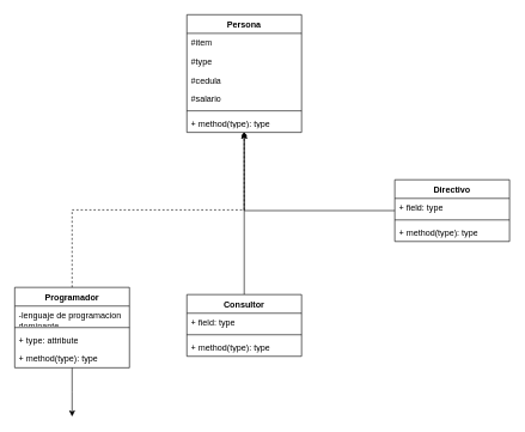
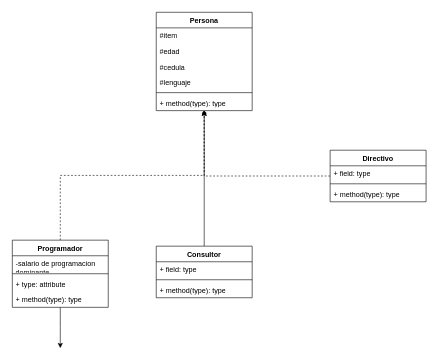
  <mxCell id="0" />
  <mxCell id="1" parent="0" />
  <mxCell id="2" value="Persona" style="swimlane;fontStyle=1;align=center;verticalAlign=top;childLayout=stackLayout;horizontal=1;startSize=26;horizontalStack=0;resizeParent=1;resizeParentMax=0;resizeLast=0;collapsible=1;marginBottom=0;whiteSpace=wrap;html=1;" vertex="1" parent="1"><mxGeometry x="260" y="20" width="160" height="164" as="geometry" /></mxCell>
  <mxCell id="3" value="#item&lt;br&gt;" style="text;strokeColor=none;fillColor=none;align=left;verticalAlign=top;spacingLeft=4;spacingRight=4;overflow=hidden;rotatable=0;points=[[0,0.5],[1,0.5]];portConstraint=eastwest;whiteSpace=wrap;html=1;" vertex="1" parent="2"><mxGeometry y="26" width="160" height="26" as="geometry" /></mxCell>
- <mxCell id="4" value="#type" style="text;strokeColor=none;fillColor=none;align=left;verticalAlign=top;spacingLeft=4;spacingRight=4;overflow=hidden;rotatable=0;points=[[0,0.5],[1,0.5]];portConstraint=eastwest;whiteSpace=wrap;html=1;" vertex="1" parent="2"><mxGeometry y="52" width="160" height="26" as="geometry" /></mxCell>
+ <mxCell id="4" value="#edad" style="text;strokeColor=none;fillColor=none;align=left;verticalAlign=top;spacingLeft=4;spacingRight=4;overflow=hidden;rotatable=0;points=[[0,0.5],[1,0.5]];portConstraint=eastwest;whiteSpace=wrap;html=1;" vertex="1" parent="2"><mxGeometry y="52" width="160" height="26" as="geometry" /></mxCell>
  <mxCell id="5" value="#cedula" style="text;strokeColor=none;fillColor=none;align=left;verticalAlign=top;spacingLeft=4;spacingRight=4;overflow=hidden;rotatable=0;points=[[0,0.5],[1,0.5]];portConstraint=eastwest;whiteSpace=wrap;html=1;" vertex="1" parent="2"><mxGeometry y="78" width="160" height="26" as="geometry" /></mxCell>
- <mxCell id="6" value="#salario" style="text;strokeColor=none;fillColor=none;align=left;verticalAlign=top;spacingLeft=4;spacingRight=4;overflow=hidden;rotatable=0;points=[[0,0.5],[1,0.5]];portConstraint=eastwest;whiteSpace=wrap;html=1;" vertex="1" parent="2"><mxGeometry y="104" width="160" height="26" as="geometry" /></mxCell>
+ <mxCell id="6" value="#lenguaje" style="text;strokeColor=none;fillColor=none;align=left;verticalAlign=top;spacingLeft=4;spacingRight=4;overflow=hidden;rotatable=0;points=[[0,0.5],[1,0.5]];portConstraint=eastwest;whiteSpace=wrap;html=1;" vertex="1" parent="2"><mxGeometry y="104" width="160" height="26" as="geometry" /></mxCell>
  <mxCell id="7" value="" style="line;strokeWidth=1;fillColor=none;align=left;verticalAlign=middle;spacingTop=-1;spacingLeft=3;spacingRight=3;rotatable=0;labelPosition=right;points=[];portConstraint=eastwest;strokeColor=inherit;" vertex="1" parent="2"><mxGeometry y="130" width="160" height="8" as="geometry" /></mxCell>
  <mxCell id="8" value="+ method(type): type" style="text;strokeColor=none;fillColor=none;align=left;verticalAlign=top;spacingLeft=4;spacingRight=4;overflow=hidden;rotatable=0;points=[[0,0.5],[1,0.5]];portConstraint=eastwest;whiteSpace=wrap;html=1;" vertex="1" parent="2"><mxGeometry y="138" width="160" height="26" as="geometry" /></mxCell>
  <mxCell id="9" style="edgeStyle=orthogonalEdgeStyle;rounded=0;orthogonalLoop=1;jettySize=auto;html=1;exitX=0.5;exitY=0;exitDx=0;exitDy=0;dashed=1;" edge="1" parent="1" source="11" target="2"><mxGeometry relative="1" as="geometry" /></mxCell>
  <mxCell id="10" style="edgeStyle=orthogonalEdgeStyle;rounded=0;orthogonalLoop=1;jettySize=auto;html=1;" edge="1" parent="1" source="11"><mxGeometry relative="1" as="geometry"><mxPoint x="100" y="580" as="targetPoint" /></mxGeometry></mxCell>
  <mxCell id="11" value="Programador" style="swimlane;fontStyle=1;align=center;verticalAlign=top;childLayout=stackLayout;horizontal=1;startSize=26;horizontalStack=0;resizeParent=1;resizeParentMax=0;resizeLast=0;collapsible=1;marginBottom=0;whiteSpace=wrap;html=1;" vertex="1" parent="1"><mxGeometry x="20" y="400" width="160" height="112" as="geometry" /></mxCell>
- <mxCell id="12" value="-lenguaje de programacion dominante" style="text;strokeColor=none;fillColor=none;align=left;verticalAlign=top;spacingLeft=4;spacingRight=4;overflow=hidden;rotatable=0;points=[[0,0.5],[1,0.5]];portConstraint=eastwest;whiteSpace=wrap;html=1;" vertex="1" parent="11"><mxGeometry y="26" width="160" height="26" as="geometry" /></mxCell>
+ <mxCell id="12" value="-salario de programacion dominante" style="text;strokeColor=none;fillColor=none;align=left;verticalAlign=top;spacingLeft=4;spacingRight=4;overflow=hidden;rotatable=0;points=[[0,0.5],[1,0.5]];portConstraint=eastwest;whiteSpace=wrap;html=1;" vertex="1" parent="11"><mxGeometry y="26" width="160" height="26" as="geometry" /></mxCell>
  <mxCell id="13" value="" style="line;strokeWidth=1;fillColor=none;align=left;verticalAlign=middle;spacingTop=-1;spacingLeft=3;spacingRight=3;rotatable=0;labelPosition=right;points=[];portConstraint=eastwest;strokeColor=inherit;" vertex="1" parent="11"><mxGeometry y="52" width="160" height="8" as="geometry" /></mxCell>
  <mxCell id="14" value="+ type: attribute" style="text;strokeColor=none;fillColor=none;align=left;verticalAlign=top;spacingLeft=4;spacingRight=4;overflow=hidden;rotatable=0;points=[[0,0.5],[1,0.5]];portConstraint=eastwest;whiteSpace=wrap;html=1;" vertex="1" parent="11"><mxGeometry y="60" width="160" height="26" as="geometry" /></mxCell>
  <mxCell id="15" value="+ method(type): type" style="text;strokeColor=none;fillColor=none;align=left;verticalAlign=top;spacingLeft=4;spacingRight=4;overflow=hidden;rotatable=0;points=[[0,0.5],[1,0.5]];portConstraint=eastwest;whiteSpace=wrap;html=1;" vertex="1" parent="11"><mxGeometry y="86" width="160" height="26" as="geometry" /></mxCell>
  <mxCell id="16" style="edgeStyle=orthogonalEdgeStyle;rounded=0;orthogonalLoop=1;jettySize=auto;html=1;endArrow=diamond;" edge="1" parent="1" source="17" target="2"><mxGeometry relative="1" as="geometry" /></mxCell>
  <mxCell id="17" value="Consultor" style="swimlane;fontStyle=1;align=center;verticalAlign=top;childLayout=stackLayout;horizontal=1;startSize=26;horizontalStack=0;resizeParent=1;resizeParentMax=0;resizeLast=0;collapsible=1;marginBottom=0;whiteSpace=wrap;html=1;" vertex="1" parent="1"><mxGeometry x="260" y="410" width="160" height="86" as="geometry" /></mxCell>
  <mxCell id="18" value="+ field: type" style="text;strokeColor=none;fillColor=none;align=left;verticalAlign=top;spacingLeft=4;spacingRight=4;overflow=hidden;rotatable=0;points=[[0,0.5],[1,0.5]];portConstraint=eastwest;whiteSpace=wrap;html=1;" vertex="1" parent="17"><mxGeometry y="26" width="160" height="26" as="geometry" /></mxCell>
  <mxCell id="19" value="" style="line;strokeWidth=1;fillColor=none;align=left;verticalAlign=middle;spacingTop=-1;spacingLeft=3;spacingRight=3;rotatable=0;labelPosition=right;points=[];portConstraint=eastwest;strokeColor=inherit;" vertex="1" parent="17"><mxGeometry y="52" width="160" height="8" as="geometry" /></mxCell>
  <mxCell id="20" value="+ method(type): type" style="text;strokeColor=none;fillColor=none;align=left;verticalAlign=top;spacingLeft=4;spacingRight=4;overflow=hidden;rotatable=0;points=[[0,0.5],[1,0.5]];portConstraint=eastwest;whiteSpace=wrap;html=1;" vertex="1" parent="17"><mxGeometry y="60" width="160" height="26" as="geometry" /></mxCell>
- <mxCell id="21" style="edgeStyle=orthogonalEdgeStyle;rounded=0;orthogonalLoop=1;jettySize=auto;html=1;" edge="1" parent="1" source="22" target="2"><mxGeometry relative="1" as="geometry" /></mxCell>
+ <mxCell id="21" style="edgeStyle=orthogonalEdgeStyle;rounded=0;orthogonalLoop=1;jettySize=auto;html=1;dashed=1;" edge="1" parent="1" source="22" target="2"><mxGeometry relative="1" as="geometry" /></mxCell>
  <mxCell id="22" value="Directivo" style="swimlane;fontStyle=1;align=center;verticalAlign=top;childLayout=stackLayout;horizontal=1;startSize=26;horizontalStack=0;resizeParent=1;resizeParentMax=0;resizeLast=0;collapsible=1;marginBottom=0;whiteSpace=wrap;html=1;" vertex="1" parent="1"><mxGeometry x="550" y="250" width="160" height="86" as="geometry" /></mxCell>
  <mxCell id="23" value="+ field: type" style="text;strokeColor=none;fillColor=none;align=left;verticalAlign=top;spacingLeft=4;spacingRight=4;overflow=hidden;rotatable=0;points=[[0,0.5],[1,0.5]];portConstraint=eastwest;whiteSpace=wrap;html=1;" vertex="1" parent="22"><mxGeometry y="26" width="160" height="26" as="geometry" /></mxCell>
  <mxCell id="24" value="" style="line;strokeWidth=1;fillColor=none;align=left;verticalAlign=middle;spacingTop=-1;spacingLeft=3;spacingRight=3;rotatable=0;labelPosition=right;points=[];portConstraint=eastwest;strokeColor=inherit;" vertex="1" parent="22"><mxGeometry y="52" width="160" height="8" as="geometry" /></mxCell>
  <mxCell id="25" value="+ method(type): type" style="text;strokeColor=none;fillColor=none;align=left;verticalAlign=top;spacingLeft=4;spacingRight=4;overflow=hidden;rotatable=0;points=[[0,0.5],[1,0.5]];portConstraint=eastwest;whiteSpace=wrap;html=1;" vertex="1" parent="22"><mxGeometry y="60" width="160" height="26" as="geometry" /></mxCell>
